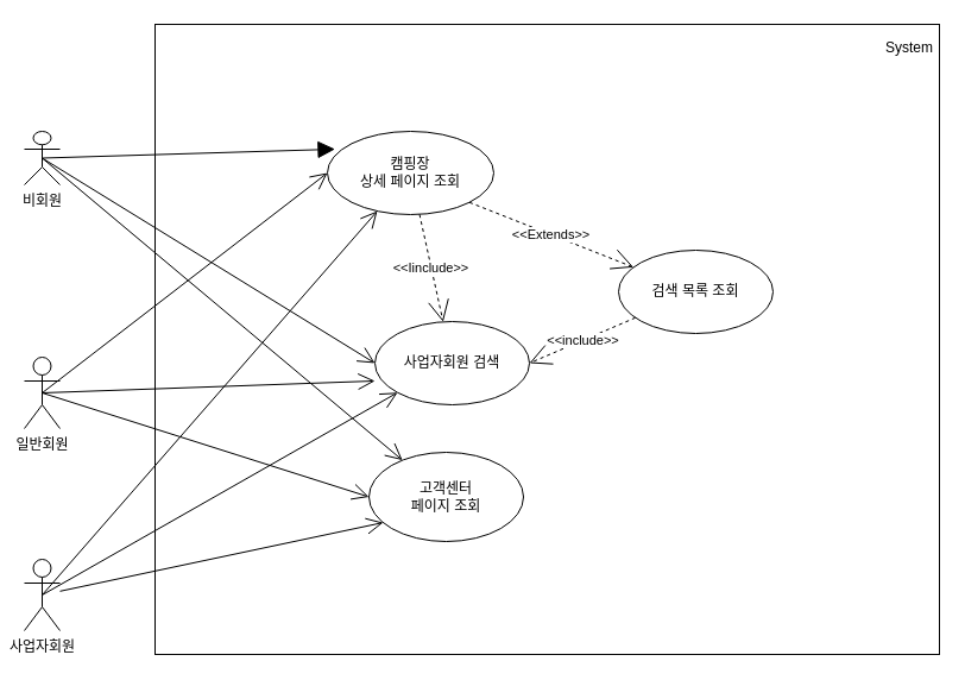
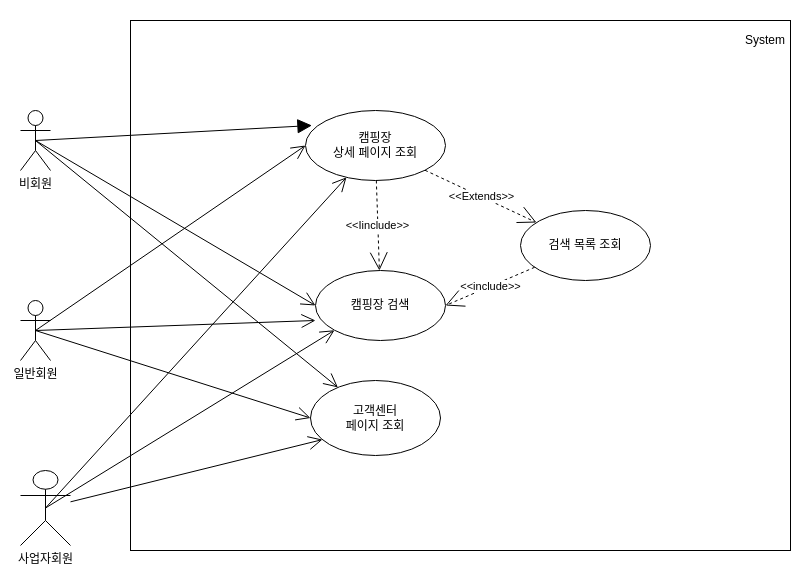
  <mxCell id="0" />
  <mxCell id="1" parent="0" />
  <mxCell id="2" value="" style="rounded=0;whiteSpace=wrap;html=1;" parent="1" vertex="1"><mxGeometry x="130" y="20" width="660" height="530" as="geometry" /></mxCell>
  <mxCell id="3" value="일반회원" style="shape=umlActor;verticalLabelPosition=bottom;verticalAlign=top;html=1;outlineConnect=0;" parent="1" vertex="1"><mxGeometry x="20" y="300" width="30" height="60" as="geometry" /></mxCell>
- <mxCell id="4" value="사업자회원" style="shape=umlActor;verticalLabelPosition=bottom;verticalAlign=top;html=1;outlineConnect=0;" parent="1" vertex="1"><mxGeometry x="20" y="470" width="30" height="60" as="geometry" /></mxCell>
- <mxCell id="5" value="사업자회원 검색" style="ellipse;whiteSpace=wrap;html=1;verticalAlign=middle;align=center;" parent="1" vertex="1"><mxGeometry x="315" y="270" width="130" height="70" as="geometry" /></mxCell>
+ <mxCell id="4" value="사업자회원" style="shape=umlActor;verticalLabelPosition=bottom;verticalAlign=top;html=1;outlineConnect=0;" parent="1" vertex="1"><mxGeometry x="20" y="470" width="50" height="75" as="geometry" /></mxCell>
+ <mxCell id="5" value="캠핑장 검색" style="ellipse;whiteSpace=wrap;html=1;verticalAlign=middle;align=center;" parent="1" vertex="1"><mxGeometry x="315" y="270" width="130" height="70" as="geometry" /></mxCell>
  <mxCell id="6" value="검색 목록 조회" style="ellipse;whiteSpace=wrap;html=1;" parent="1" vertex="1"><mxGeometry x="520" y="210" width="130" height="70" as="geometry" /></mxCell>
  <mxCell id="7" value="고객센터 &lt;br&gt;페이지 조회" style="ellipse;whiteSpace=wrap;html=1;" parent="1" vertex="1"><mxGeometry x="310" y="380" width="130" height="75" as="geometry" /></mxCell>
- <mxCell id="8" value="캠핑장&lt;br&gt;상세 페이지 조회" style="ellipse;whiteSpace=wrap;html=1;" parent="1" vertex="1"><mxGeometry x="275" y="110" width="140" height="70" as="geometry" /></mxCell>
- <mxCell id="9" value="비회원" style="shape=umlActor;verticalLabelPosition=bottom;verticalAlign=top;html=1;outlineConnect=0;" parent="1" vertex="1"><mxGeometry x="20" y="110" width="30" height="45" as="geometry" /></mxCell>
+ <mxCell id="8" value="캠핑장&lt;br&gt;상세 페이지 조회" style="ellipse;whiteSpace=wrap;html=1;" parent="1" vertex="1"><mxGeometry x="305" y="110" width="140" height="70" as="geometry" /></mxCell>
+ <mxCell id="9" value="비회원" style="shape=umlActor;verticalLabelPosition=bottom;verticalAlign=top;html=1;outlineConnect=0;" parent="1" vertex="1"><mxGeometry x="20" y="110" width="30" height="60" as="geometry" /></mxCell>
  <mxCell id="10" value="&amp;lt;&amp;lt;include&amp;gt;&amp;gt;" style="endArrow=open;endSize=16;endFill=0;html=1;rounded=0;entryX=1;entryY=0.5;entryDx=0;entryDy=0;dashed=1;" parent="1" source="6" target="5" edge="1"><mxGeometry width="160" relative="1" as="geometry"><mxPoint x="360" y="390" as="sourcePoint" /><mxPoint x="520" y="390" as="targetPoint" /></mxGeometry></mxCell>
  <mxCell id="11" value="" style="endArrow=open;endFill=1;endSize=12;html=1;rounded=0;exitX=0.5;exitY=0.5;exitDx=0;exitDy=0;exitPerimeter=0;entryX=0;entryY=0.5;entryDx=0;entryDy=0;" parent="1" source="9" target="5" edge="1"><mxGeometry width="160" relative="1" as="geometry"><mxPoint x="360" y="390" as="sourcePoint" /><mxPoint x="520" y="390" as="targetPoint" /></mxGeometry></mxCell>
  <mxCell id="12" value="" style="endArrow=open;endFill=1;endSize=12;html=1;rounded=0;exitX=0.5;exitY=0.5;exitDx=0;exitDy=0;exitPerimeter=0;" parent="1" source="9" target="7" edge="1"><mxGeometry width="160" relative="1" as="geometry"><mxPoint x="360" y="390" as="sourcePoint" /><mxPoint x="328.558" y="470.512" as="targetPoint" /></mxGeometry></mxCell>
  <mxCell id="13" value="" style="endArrow=open;endFill=1;endSize=12;html=1;rounded=0;exitX=0.5;exitY=0.5;exitDx=0;exitDy=0;exitPerimeter=0;entryX=0;entryY=0.714;entryDx=0;entryDy=0;entryPerimeter=0;" parent="1" source="3" target="5" edge="1"><mxGeometry width="160" relative="1" as="geometry"><mxPoint x="360" y="390" as="sourcePoint" /><mxPoint x="520" y="390" as="targetPoint" /></mxGeometry></mxCell>
  <mxCell id="14" value="" style="endArrow=open;endFill=1;endSize=12;html=1;rounded=0;exitX=0.5;exitY=0.5;exitDx=0;exitDy=0;exitPerimeter=0;entryX=0;entryY=0.5;entryDx=0;entryDy=0;" parent="1" source="3" target="7" edge="1"><mxGeometry width="160" relative="1" as="geometry"><mxPoint x="360" y="390" as="sourcePoint" /><mxPoint x="326.678" y="471.591" as="targetPoint" /></mxGeometry></mxCell>
  <mxCell id="15" value="" style="endArrow=open;endFill=1;endSize=12;html=1;rounded=0;exitX=0.5;exitY=0.5;exitDx=0;exitDy=0;exitPerimeter=0;entryX=0;entryY=1;entryDx=0;entryDy=0;" parent="1" source="4" target="5" edge="1"><mxGeometry width="160" relative="1" as="geometry"><mxPoint x="360" y="390" as="sourcePoint" /><mxPoint x="520" y="390" as="targetPoint" /></mxGeometry></mxCell>
  <mxCell id="16" value="" style="endArrow=open;endFill=1;endSize=12;html=1;rounded=0;entryX=0.092;entryY=0.788;entryDx=0;entryDy=0;entryPerimeter=0;" parent="1" source="4" target="7" edge="1"><mxGeometry width="160" relative="1" as="geometry"><mxPoint x="80" y="500" as="sourcePoint" /><mxPoint x="310.021" y="495.899" as="targetPoint" /></mxGeometry></mxCell>
  <mxCell id="17" value="" style="endArrow=block;endFill=1;endSize=12;html=1;rounded=0;exitX=0.5;exitY=0.5;exitDx=0;exitDy=0;exitPerimeter=0;entryX=0.046;entryY=0.214;entryDx=0;entryDy=0;entryPerimeter=0;" parent="1" source="9" target="8" edge="1"><mxGeometry width="160" relative="1" as="geometry"><mxPoint x="360" y="390" as="sourcePoint" /><mxPoint x="520" y="390" as="targetPoint" /></mxGeometry></mxCell>
  <mxCell id="18" value="" style="endArrow=open;endFill=1;endSize=12;html=1;rounded=0;entryX=0;entryY=0.5;entryDx=0;entryDy=0;exitX=0.5;exitY=0.5;exitDx=0;exitDy=0;exitPerimeter=0;" parent="1" source="3" target="8" edge="1"><mxGeometry width="160" relative="1" as="geometry"><mxPoint x="75" y="330" as="sourcePoint" /><mxPoint x="520" y="390" as="targetPoint" /></mxGeometry></mxCell>
  <mxCell id="19" value="" style="endArrow=open;endFill=1;endSize=12;html=1;rounded=0;exitX=0.5;exitY=0.5;exitDx=0;exitDy=0;exitPerimeter=0;" parent="1" source="4" target="8" edge="1"><mxGeometry width="160" relative="1" as="geometry"><mxPoint x="360" y="390" as="sourcePoint" /><mxPoint x="260" y="590" as="targetPoint" /></mxGeometry></mxCell>
  <mxCell id="20" value="&amp;lt;&amp;lt;Extends&amp;gt;&amp;gt;" style="endArrow=open;endSize=16;endFill=0;html=1;rounded=0;dashed=1;exitX=1;exitY=1;exitDx=0;exitDy=0;" parent="1" source="8" target="6" edge="1"><mxGeometry width="160" relative="1" as="geometry"><mxPoint x="360" y="390" as="sourcePoint" /><mxPoint x="520" y="390" as="targetPoint" /></mxGeometry></mxCell>
  <mxCell id="21" value="&amp;lt;&amp;lt;Iinclude&amp;gt;&amp;gt;" style="endArrow=open;endSize=16;endFill=0;html=1;rounded=0;dashed=1;" parent="1" source="8" target="5" edge="1"><mxGeometry width="160" relative="1" as="geometry"><mxPoint x="394.919" y="240.464" as="sourcePoint" /><mxPoint x="335" y="350" as="targetPoint" /></mxGeometry></mxCell>
  <mxCell id="22" value="System" style="text;html=1;strokeColor=none;fillColor=none;align=center;verticalAlign=middle;whiteSpace=wrap;rounded=0;" parent="1" vertex="1"><mxGeometry x="740" y="20" width="50" height="40" as="geometry" /></mxCell>
